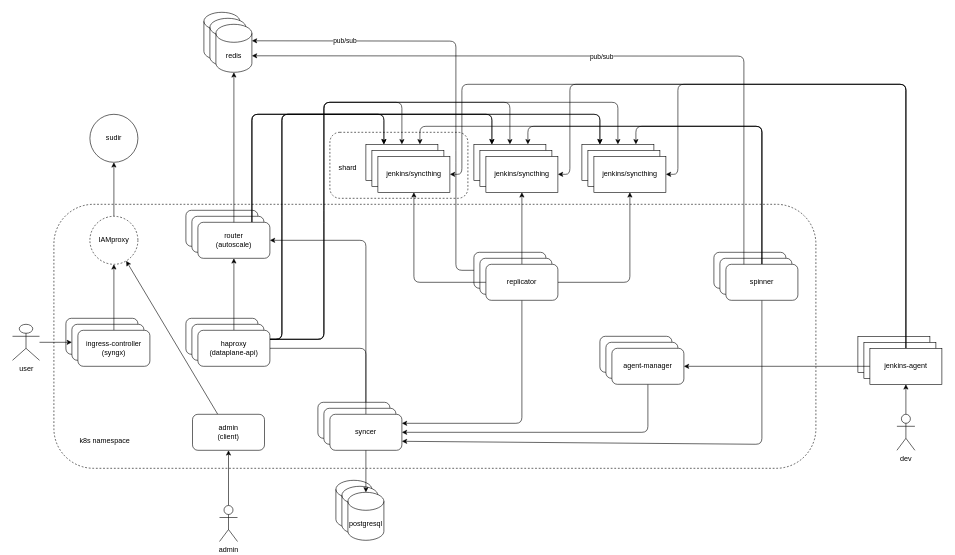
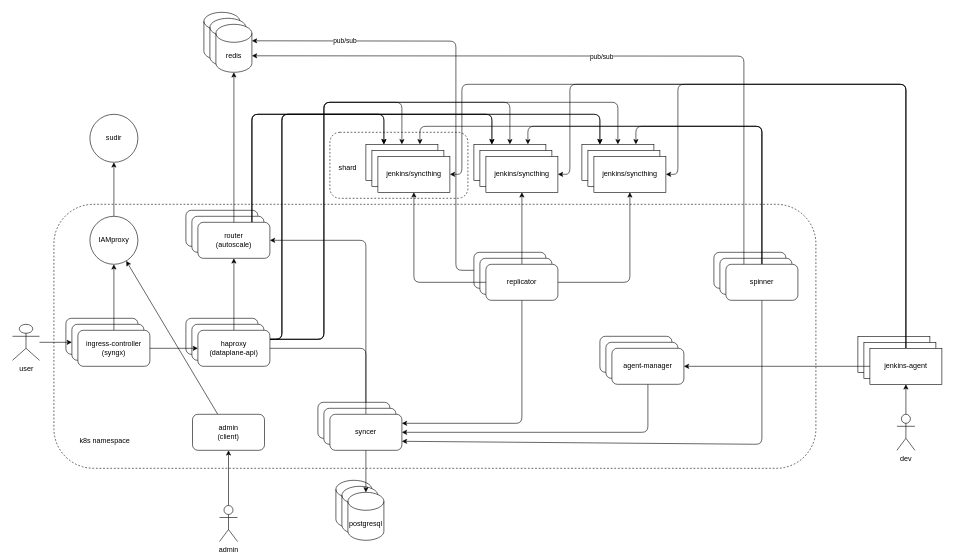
  <mxCell id="0" />
  <mxCell id="1" parent="0" />
  <mxCell id="2" value="" style="rounded=1;whiteSpace=wrap;html=1;dashed=1;" vertex="1" parent="1"><mxGeometry x="549" y="220" width="230" height="110" as="geometry" /></mxCell>
  <mxCell id="3" value="" style="rounded=1;whiteSpace=wrap;html=1;dashed=1;" parent="1" vertex="1"><mxGeometry x="89" y="340" width="1270" height="440" as="geometry" /></mxCell>
  <mxCell id="4" value="" style="rounded=1;whiteSpace=wrap;html=1;" parent="1" vertex="1"><mxGeometry x="109" y="530" width="120" height="60" as="geometry" /></mxCell>
  <mxCell id="5" value="" style="rounded=1;whiteSpace=wrap;html=1;" parent="1" vertex="1"><mxGeometry x="119" y="540" width="120" height="60" as="geometry" /></mxCell>
  <mxCell id="6" style="edgeStyle=none;html=1;" parent="1" source="7" target="55" edge="1"><mxGeometry relative="1" as="geometry" /></mxCell>
  <mxCell id="7" value="&lt;span style=&quot;color: rgb(0, 0, 0);&quot;&gt;ingress-controller&lt;/span&gt;&lt;div&gt;(syngx)&lt;/div&gt;" style="rounded=1;whiteSpace=wrap;html=1;" parent="1" vertex="1"><mxGeometry x="129" y="550" width="120" height="60" as="geometry" /></mxCell>
  <mxCell id="8" value="" style="rounded=1;whiteSpace=wrap;html=1;" parent="1" vertex="1"><mxGeometry x="309" y="530" width="120" height="60" as="geometry" /></mxCell>
  <mxCell id="9" value="" style="rounded=1;whiteSpace=wrap;html=1;" parent="1" vertex="1"><mxGeometry x="319" y="540" width="120" height="60" as="geometry" /></mxCell>
  <mxCell id="10" style="edgeStyle=none;html=1;entryX=0.5;entryY=0;entryDx=0;entryDy=0;exitX=1;exitY=0.25;exitDx=0;exitDy=0;" parent="1" source="18" target="37" edge="1"><mxGeometry relative="1" as="geometry"><mxPoint x="869" y="170" as="targetPoint" /><Array as="points"><mxPoint x="539" y="565" /><mxPoint x="539" y="360" /><mxPoint x="539" y="170" /><mxPoint x="629" y="170" /><mxPoint x="849" y="170" /></Array></mxGeometry></mxCell>
  <mxCell id="11" style="edgeStyle=none;html=1;entryX=0.5;entryY=0;entryDx=0;entryDy=0;exitX=1;exitY=0.25;exitDx=0;exitDy=0;" parent="1" source="18" target="34" edge="1"><mxGeometry relative="1" as="geometry"><Array as="points"><mxPoint x="539" y="565" /><mxPoint x="539" y="360" /><mxPoint x="539" y="170" /><mxPoint x="669" y="170" /></Array></mxGeometry></mxCell>
  <mxCell id="12" style="edgeStyle=none;html=1;entryX=0.5;entryY=0;entryDx=0;entryDy=0;exitX=1;exitY=0.25;exitDx=0;exitDy=0;" parent="1" source="18" target="40" edge="1"><mxGeometry relative="1" as="geometry"><Array as="points"><mxPoint x="539" y="565" /><mxPoint x="539" y="360" /><mxPoint x="539" y="170" /><mxPoint x="1029" y="170" /></Array></mxGeometry></mxCell>
  <mxCell id="13" style="edgeStyle=none;html=1;entryX=0.5;entryY=0;entryDx=0;entryDy=0;" parent="1" source="18" target="28" edge="1"><mxGeometry relative="1" as="geometry"><Array as="points"><mxPoint x="609" y="580" /></Array></mxGeometry></mxCell>
  <mxCell id="14" style="edgeStyle=none;html=1;entryX=0.5;entryY=1;entryDx=0;entryDy=0;" parent="1" source="18" target="24" edge="1"><mxGeometry relative="1" as="geometry" /></mxCell>
  <mxCell id="15" style="edgeStyle=none;html=1;entryX=0.25;entryY=0;entryDx=0;entryDy=0;exitX=1;exitY=0.25;exitDx=0;exitDy=0;" edge="1" parent="1" source="18" target="34"><mxGeometry relative="1" as="geometry"><Array as="points"><mxPoint x="469" y="565" /><mxPoint x="469" y="370" /><mxPoint x="469" y="190" /><mxPoint x="639" y="190" /></Array></mxGeometry></mxCell>
  <mxCell id="16" style="edgeStyle=none;html=1;entryX=0.25;entryY=0;entryDx=0;entryDy=0;exitX=1;exitY=0.25;exitDx=0;exitDy=0;" edge="1" parent="1" source="18" target="37"><mxGeometry relative="1" as="geometry"><Array as="points"><mxPoint x="469" y="565" /><mxPoint x="469" y="190" /><mxPoint x="819" y="190" /></Array></mxGeometry></mxCell>
  <mxCell id="17" style="edgeStyle=none;html=1;entryX=0.25;entryY=0;entryDx=0;entryDy=0;exitX=1;exitY=0.25;exitDx=0;exitDy=0;" edge="1" parent="1" source="18" target="40"><mxGeometry relative="1" as="geometry"><Array as="points"><mxPoint x="469" y="565" /><mxPoint x="469" y="190" /><mxPoint x="999" y="190" /></Array></mxGeometry></mxCell>
  <mxCell id="18" value="haproxy&lt;div&gt;(dataplane-api)&lt;/div&gt;" style="rounded=1;whiteSpace=wrap;html=1;" parent="1" vertex="1"><mxGeometry x="329" y="550" width="120" height="60" as="geometry" /></mxCell>
  <mxCell id="19" value="" style="rounded=1;whiteSpace=wrap;html=1;" parent="1" vertex="1"><mxGeometry x="309" y="350" width="120" height="60" as="geometry" /></mxCell>
  <mxCell id="20" value="" style="rounded=1;whiteSpace=wrap;html=1;" parent="1" vertex="1"><mxGeometry x="319" y="360" width="120" height="60" as="geometry" /></mxCell>
  <mxCell id="21" style="edgeStyle=none;html=1;entryX=0.25;entryY=0;entryDx=0;entryDy=0;exitX=0.75;exitY=0;exitDx=0;exitDy=0;" parent="1" source="24" target="34" edge="1"><mxGeometry relative="1" as="geometry"><Array as="points"><mxPoint x="419" y="190" /><mxPoint x="639" y="190" /></Array></mxGeometry></mxCell>
  <mxCell id="22" style="edgeStyle=none;html=1;entryX=0.25;entryY=0;entryDx=0;entryDy=0;exitX=0.75;exitY=0;exitDx=0;exitDy=0;" parent="1" source="24" target="37" edge="1"><mxGeometry relative="1" as="geometry"><Array as="points"><mxPoint x="419" y="190" /><mxPoint x="819" y="190" /></Array></mxGeometry></mxCell>
  <mxCell id="23" style="edgeStyle=none;html=1;entryX=0.25;entryY=0;entryDx=0;entryDy=0;exitX=0.75;exitY=0;exitDx=0;exitDy=0;" parent="1" source="24" target="40" edge="1"><mxGeometry relative="1" as="geometry"><Array as="points"><mxPoint x="419" y="190" /><mxPoint x="999" y="190" /></Array></mxGeometry></mxCell>
  <mxCell id="24" value="router&lt;div&gt;(autoscale)&lt;/div&gt;" style="rounded=1;whiteSpace=wrap;html=1;" parent="1" vertex="1"><mxGeometry x="329" y="370" width="120" height="60" as="geometry" /></mxCell>
  <mxCell id="25" value="" style="rounded=1;whiteSpace=wrap;html=1;" parent="1" vertex="1"><mxGeometry x="529" y="670" width="120" height="60" as="geometry" /></mxCell>
  <mxCell id="26" value="" style="rounded=1;whiteSpace=wrap;html=1;" parent="1" vertex="1"><mxGeometry x="539" y="680" width="120" height="60" as="geometry" /></mxCell>
  <mxCell id="27" style="edgeStyle=none;html=1;entryX=1;entryY=0.5;entryDx=0;entryDy=0;" parent="1" source="28" target="24" edge="1"><mxGeometry relative="1" as="geometry"><Array as="points"><mxPoint x="609" y="400" /></Array></mxGeometry></mxCell>
  <mxCell id="28" value="syncer" style="rounded=1;whiteSpace=wrap;html=1;" parent="1" vertex="1"><mxGeometry x="549" y="690" width="120" height="60" as="geometry" /></mxCell>
+ <mxCell id="29" style="edgeStyle=none;html=1;entryX=0;entryY=0.5;entryDx=0;entryDy=0;" parent="1" source="7" target="18" edge="1"><mxGeometry relative="1" as="geometry" /></mxCell>
  <mxCell id="30" value="" style="shape=cylinder3;whiteSpace=wrap;html=1;boundedLbl=1;backgroundOutline=1;size=15;" parent="1" vertex="1"><mxGeometry x="339" y="20" width="60" height="80" as="geometry" /></mxCell>
  <mxCell id="31" value="" style="shape=cylinder3;whiteSpace=wrap;html=1;boundedLbl=1;backgroundOutline=1;size=15;" parent="1" vertex="1"><mxGeometry x="349" y="30" width="60" height="80" as="geometry" /></mxCell>
  <mxCell id="32" value="redis" style="shape=cylinder3;whiteSpace=wrap;html=1;boundedLbl=1;backgroundOutline=1;size=15;" parent="1" vertex="1"><mxGeometry x="359" y="40" width="60" height="80" as="geometry" /></mxCell>
  <mxCell id="33" style="edgeStyle=none;html=1;" parent="1" source="24" target="32" edge="1"><mxGeometry relative="1" as="geometry" /></mxCell>
  <mxCell id="34" value="" style="rounded=0;whiteSpace=wrap;html=1;" parent="1" vertex="1"><mxGeometry x="609" y="240" width="120" height="60" as="geometry" /></mxCell>
  <mxCell id="35" value="" style="rounded=0;whiteSpace=wrap;html=1;" parent="1" vertex="1"><mxGeometry x="619" y="250" width="120" height="60" as="geometry" /></mxCell>
  <mxCell id="36" value="jenkins/syncthing" style="rounded=0;whiteSpace=wrap;html=1;" parent="1" vertex="1"><mxGeometry x="629" y="260" width="120" height="60" as="geometry" /></mxCell>
  <mxCell id="37" value="" style="rounded=0;whiteSpace=wrap;html=1;" parent="1" vertex="1"><mxGeometry x="789" y="240" width="120" height="60" as="geometry" /></mxCell>
  <mxCell id="38" value="" style="rounded=0;whiteSpace=wrap;html=1;" parent="1" vertex="1"><mxGeometry x="799" y="250" width="120" height="60" as="geometry" /></mxCell>
  <mxCell id="39" value="jenkins/syncthing" style="rounded=0;whiteSpace=wrap;html=1;" parent="1" vertex="1"><mxGeometry x="809" y="260" width="120" height="60" as="geometry" /></mxCell>
  <mxCell id="40" value="" style="rounded=0;whiteSpace=wrap;html=1;" parent="1" vertex="1"><mxGeometry x="969" y="240" width="120" height="60" as="geometry" /></mxCell>
  <mxCell id="41" value="" style="rounded=0;whiteSpace=wrap;html=1;" parent="1" vertex="1"><mxGeometry x="979" y="250" width="120" height="60" as="geometry" /></mxCell>
  <mxCell id="42" value="jenkins/syncthing" style="rounded=0;whiteSpace=wrap;html=1;" parent="1" vertex="1"><mxGeometry x="989" y="260" width="120" height="60" as="geometry" /></mxCell>
  <mxCell id="43" value="" style="rounded=1;whiteSpace=wrap;html=1;" parent="1" vertex="1"><mxGeometry x="789" y="420" width="120" height="60" as="geometry" /></mxCell>
  <mxCell id="44" value="" style="rounded=1;whiteSpace=wrap;html=1;" parent="1" vertex="1"><mxGeometry x="799" y="430" width="120" height="60" as="geometry" /></mxCell>
  <mxCell id="45" style="edgeStyle=none;html=1;entryX=0.5;entryY=1;entryDx=0;entryDy=0;" parent="1" source="49" target="36" edge="1"><mxGeometry relative="1" as="geometry"><Array as="points"><mxPoint x="689" y="470" /></Array></mxGeometry></mxCell>
  <mxCell id="46" style="edgeStyle=none;html=1;entryX=0.5;entryY=1;entryDx=0;entryDy=0;" parent="1" source="49" target="39" edge="1"><mxGeometry relative="1" as="geometry" /></mxCell>
  <mxCell id="47" style="edgeStyle=none;html=1;entryX=0.5;entryY=1;entryDx=0;entryDy=0;" parent="1" source="49" target="42" edge="1"><mxGeometry relative="1" as="geometry"><Array as="points"><mxPoint x="1049" y="470" /></Array></mxGeometry></mxCell>
  <mxCell id="48" style="edgeStyle=none;html=1;entryX=1;entryY=0.25;entryDx=0;entryDy=0;" parent="1" source="49" target="28" edge="1"><mxGeometry relative="1" as="geometry"><Array as="points"><mxPoint x="869" y="705" /></Array></mxGeometry></mxCell>
  <mxCell id="49" value="replicator" style="rounded=1;whiteSpace=wrap;html=1;" parent="1" vertex="1"><mxGeometry x="809" y="440" width="120" height="60" as="geometry" /></mxCell>
  <mxCell id="50" value="" style="shape=cylinder3;whiteSpace=wrap;html=1;boundedLbl=1;backgroundOutline=1;size=15;" parent="1" vertex="1"><mxGeometry x="559" y="800" width="60" height="80" as="geometry" /></mxCell>
  <mxCell id="51" value="" style="shape=cylinder3;whiteSpace=wrap;html=1;boundedLbl=1;backgroundOutline=1;size=15;" parent="1" vertex="1"><mxGeometry x="569" y="810" width="60" height="80" as="geometry" /></mxCell>
  <mxCell id="52" value="postgresql" style="shape=cylinder3;whiteSpace=wrap;html=1;boundedLbl=1;backgroundOutline=1;size=15;" parent="1" vertex="1"><mxGeometry x="579" y="820" width="60" height="80" as="geometry" /></mxCell>
  <mxCell id="53" style="edgeStyle=none;html=1;" parent="1" source="28" target="52" edge="1"><mxGeometry relative="1" as="geometry" /></mxCell>
  <mxCell id="54" style="edgeStyle=none;html=1;" parent="1" source="55" target="56" edge="1"><mxGeometry relative="1" as="geometry" /></mxCell>
- <mxCell id="55" value="IAMproxy" style="ellipse;whiteSpace=wrap;html=1;aspect=fixed;dashed=1;" parent="1" vertex="1"><mxGeometry x="149" y="360" width="80" height="80" as="geometry" /></mxCell>
+ <mxCell id="55" value="IAMproxy" style="ellipse;whiteSpace=wrap;html=1;aspect=fixed;" parent="1" vertex="1"><mxGeometry x="149" y="360" width="80" height="80" as="geometry" /></mxCell>
  <mxCell id="56" value="sudir" style="ellipse;whiteSpace=wrap;html=1;aspect=fixed;" parent="1" vertex="1"><mxGeometry x="149" y="190" width="80" height="80" as="geometry" /></mxCell>
  <mxCell id="57" value="" style="rounded=1;whiteSpace=wrap;html=1;" parent="1" vertex="1"><mxGeometry x="1189" y="420" width="120" height="60" as="geometry" /></mxCell>
  <mxCell id="58" value="" style="rounded=1;whiteSpace=wrap;html=1;" parent="1" vertex="1"><mxGeometry x="1199" y="430" width="120" height="60" as="geometry" /></mxCell>
  <mxCell id="59" style="edgeStyle=none;html=1;entryX=0.75;entryY=0;entryDx=0;entryDy=0;" parent="1" source="63" target="40" edge="1"><mxGeometry relative="1" as="geometry"><Array as="points"><mxPoint x="1269" y="210" /><mxPoint x="1059" y="210" /></Array></mxGeometry></mxCell>
  <mxCell id="60" style="edgeStyle=none;html=1;entryX=0.75;entryY=0;entryDx=0;entryDy=0;" parent="1" source="63" target="37" edge="1"><mxGeometry relative="1" as="geometry"><Array as="points"><mxPoint x="1269" y="210" /><mxPoint x="879" y="210" /></Array></mxGeometry></mxCell>
  <mxCell id="61" style="edgeStyle=none;html=1;entryX=0.75;entryY=0;entryDx=0;entryDy=0;" parent="1" source="63" target="34" edge="1"><mxGeometry relative="1" as="geometry"><Array as="points"><mxPoint x="1269" y="210" /><mxPoint x="699" y="210" /></Array></mxGeometry></mxCell>
  <mxCell id="62" style="edgeStyle=none;html=1;entryX=1;entryY=0.75;entryDx=0;entryDy=0;" parent="1" source="63" target="28" edge="1"><mxGeometry relative="1" as="geometry"><Array as="points"><mxPoint x="1269" y="740" /></Array></mxGeometry></mxCell>
  <mxCell id="63" value="spinner" style="rounded=1;whiteSpace=wrap;html=1;" parent="1" vertex="1"><mxGeometry x="1209" y="440" width="120" height="60" as="geometry" /></mxCell>
  <mxCell id="64" style="edgeStyle=none;html=1;entryX=1;entryY=0;entryDx=0;entryDy=27.5;entryPerimeter=0;" parent="1" source="43" target="32" edge="1"><mxGeometry relative="1" as="geometry"><Array as="points"><mxPoint x="759" y="450" /><mxPoint x="759" y="260" /><mxPoint x="759" y="68" /></Array></mxGeometry></mxCell>
  <mxCell id="65" value="pub/sub" style="edgeLabel;html=1;align=center;verticalAlign=middle;resizable=0;points=[];" parent="64" vertex="1" connectable="0"><mxGeometry x="0.59" relative="1" as="geometry"><mxPoint as="offset" /></mxGeometry></mxCell>
  <mxCell id="66" style="edgeStyle=none;html=1;entryX=1;entryY=0;entryDx=0;entryDy=52.5;entryPerimeter=0;exitX=0.25;exitY=0;exitDx=0;exitDy=0;" parent="1" source="63" target="32" edge="1"><mxGeometry relative="1" as="geometry"><Array as="points"><mxPoint x="1239" y="93" /></Array></mxGeometry></mxCell>
  <mxCell id="67" value="&lt;span style=&quot;color: rgb(0, 0, 0);&quot;&gt;pub/sub&lt;/span&gt;" style="edgeLabel;html=1;align=center;verticalAlign=middle;resizable=0;points=[];" parent="66" vertex="1" connectable="0"><mxGeometry x="0.001" y="1" relative="1" as="geometry"><mxPoint as="offset" /></mxGeometry></mxCell>
  <mxCell id="68" value="k8s namespace" style="text;html=1;align=center;verticalAlign=middle;whiteSpace=wrap;rounded=0;" parent="1" vertex="1"><mxGeometry x="119" y="720" width="110" height="30" as="geometry" /></mxCell>
  <mxCell id="69" value="" style="rounded=1;whiteSpace=wrap;html=1;" parent="1" vertex="1"><mxGeometry x="999" y="560" width="120" height="60" as="geometry" /></mxCell>
  <mxCell id="70" value="" style="rounded=1;whiteSpace=wrap;html=1;" parent="1" vertex="1"><mxGeometry x="1009" y="570" width="120" height="60" as="geometry" /></mxCell>
  <mxCell id="71" style="edgeStyle=none;html=1;entryX=1;entryY=0.5;entryDx=0;entryDy=0;" parent="1" source="72" target="28" edge="1"><mxGeometry relative="1" as="geometry"><Array as="points"><mxPoint x="1079" y="720" /></Array></mxGeometry></mxCell>
  <mxCell id="72" value="agent-manager" style="rounded=1;whiteSpace=wrap;html=1;" parent="1" vertex="1"><mxGeometry x="1019" y="580" width="120" height="60" as="geometry" /></mxCell>
  <mxCell id="73" value="" style="rounded=0;whiteSpace=wrap;html=1;" parent="1" vertex="1"><mxGeometry x="1429" y="560" width="120" height="60" as="geometry" /></mxCell>
  <mxCell id="74" value="" style="rounded=0;whiteSpace=wrap;html=1;" parent="1" vertex="1"><mxGeometry x="1439" y="570" width="120" height="60" as="geometry" /></mxCell>
  <mxCell id="75" style="edgeStyle=none;html=1;" parent="1" source="79" target="72" edge="1"><mxGeometry relative="1" as="geometry" /></mxCell>
  <mxCell id="76" style="edgeStyle=none;html=1;entryX=1;entryY=0.5;entryDx=0;entryDy=0;" parent="1" source="79" target="42" edge="1"><mxGeometry relative="1" as="geometry"><Array as="points"><mxPoint x="1509" y="140" /><mxPoint x="1129" y="140" /><mxPoint x="1129" y="290" /></Array></mxGeometry></mxCell>
  <mxCell id="77" style="edgeStyle=none;html=1;entryX=1;entryY=0.5;entryDx=0;entryDy=0;" parent="1" source="79" target="39" edge="1"><mxGeometry relative="1" as="geometry"><Array as="points"><mxPoint x="1509" y="140" /><mxPoint x="949" y="140" /><mxPoint x="949" y="290" /></Array></mxGeometry></mxCell>
  <mxCell id="78" style="edgeStyle=none;html=1;entryX=1;entryY=0.5;entryDx=0;entryDy=0;" parent="1" source="79" target="36" edge="1"><mxGeometry relative="1" as="geometry"><Array as="points"><mxPoint x="1509" y="140" /><mxPoint x="769" y="140" /><mxPoint x="769" y="290" /></Array></mxGeometry></mxCell>
  <mxCell id="79" value="jenkins-agent" style="rounded=0;whiteSpace=wrap;html=1;" parent="1" vertex="1"><mxGeometry x="1449" y="580" width="120" height="60" as="geometry" /></mxCell>
  <mxCell id="80" value="shard" style="text;html=1;align=center;verticalAlign=middle;whiteSpace=wrap;rounded=0;" vertex="1" parent="1"><mxGeometry x="549" y="265" width="60" height="30" as="geometry" /></mxCell>
  <mxCell id="81" style="edgeStyle=none;html=1;" edge="1" parent="1" source="82" target="55"><mxGeometry relative="1" as="geometry" /></mxCell>
  <mxCell id="82" value="admin&lt;div&gt;(client)&lt;/div&gt;" style="rounded=1;whiteSpace=wrap;html=1;" vertex="1" parent="1"><mxGeometry x="320" y="690" width="120" height="60" as="geometry" /></mxCell>
  <mxCell id="83" style="edgeStyle=none;html=1;entryX=0;entryY=0.5;entryDx=0;entryDy=0;" edge="1" parent="1" source="84" target="5"><mxGeometry relative="1" as="geometry" /></mxCell>
  <mxCell id="84" value="user" style="shape=umlActor;verticalLabelPosition=bottom;verticalAlign=top;html=1;outlineConnect=0;" vertex="1" parent="1"><mxGeometry x="20" y="540" width="45" height="60" as="geometry" /></mxCell>
  <mxCell id="85" style="edgeStyle=none;html=1;entryX=0.5;entryY=1;entryDx=0;entryDy=0;" edge="1" parent="1" source="86" target="82"><mxGeometry relative="1" as="geometry" /></mxCell>
  <mxCell id="86" value="admin" style="shape=umlActor;verticalLabelPosition=bottom;verticalAlign=top;html=1;outlineConnect=0;" vertex="1" parent="1"><mxGeometry x="365" y="842" width="30" height="60" as="geometry" /></mxCell>
  <mxCell id="87" style="edgeStyle=none;html=1;entryX=0.5;entryY=1;entryDx=0;entryDy=0;" edge="1" parent="1" source="88" target="79"><mxGeometry relative="1" as="geometry" /></mxCell>
  <mxCell id="88" value="dev" style="shape=umlActor;verticalLabelPosition=bottom;verticalAlign=top;html=1;outlineConnect=0;" vertex="1" parent="1"><mxGeometry x="1494" y="690" width="30" height="60" as="geometry" /></mxCell>
